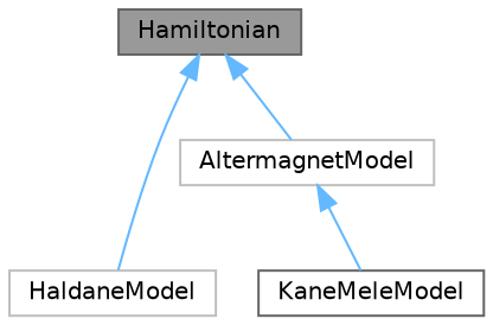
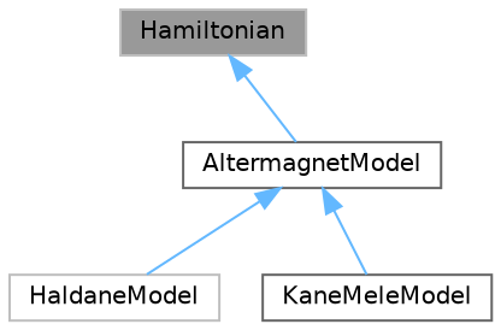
  digraph {
    node [color=gray40 fillcolor=white fontname=Helvetica fontsize=10 shape=box style=filled]
    edge [color=steelblue1 dir=back fontname=Helvetica fontsize=10 labelfontname=Helvetica labelfontsize=10 style=solid]
-   n1 [fillcolor=grey60 fontcolor=black height=0.2 label=Hamiltonian width=0.4]
-   n2 [color=grey75 height=0.2 label=AltermagnetModel width=0.4]
+   n1 [color=grey75 fillcolor=grey60 fontcolor=black height=0.2 label=Hamiltonian width=0.4]
+   n2 [height=0.2 label=AltermagnetModel width=0.4]
    n3 [color=grey75 height=0.2 label=HaldaneModel width=0.4]
    n4 [height=0.2 label=KaneMeleModel width=0.4]
    n1 -> n2
-   n1 -> n3
+   n2 -> n3
    n2 -> n4
  }
